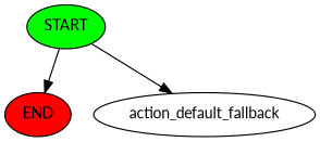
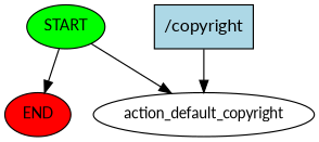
  digraph {
    fontname=Lato
    node [fontname=Lato fontsize=12 style=filled]
    edge [fontname=Lato]
    n1 [fillcolor=green label=START]
    n2 [fillcolor=red label=END]
-   n3 [label=action_default_fallback style=""]
+   n3 [label=action_default_copyright style=""]
+   n4 [fillcolor=lightblue label="/copyright" shape=rect fontsize=""]
    n1 -> n2
    n1 -> n3
+   n4 -> n3
  }
